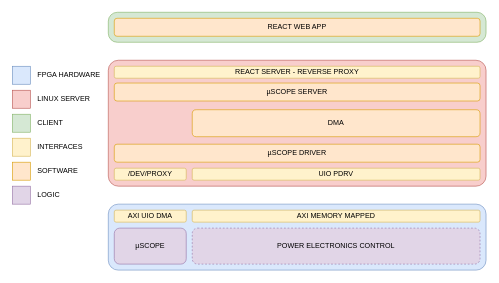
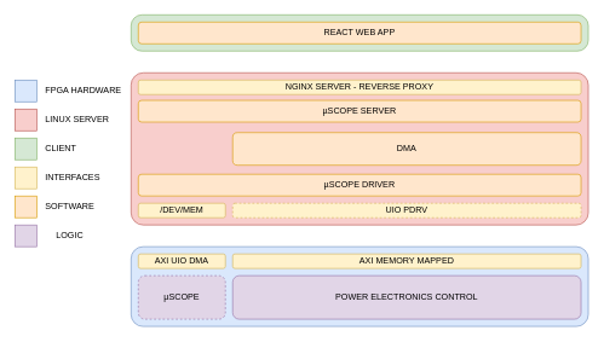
  <mxCell id="0" />
  <mxCell id="1" parent="0" />
  <mxCell id="2" value="" style="rounded=0;whiteSpace=wrap;html=1;fillColor=#e1d5e7;strokeColor=#9673a6;" vertex="1" parent="1"><mxGeometry x="20" y="310" width="30" height="30" as="geometry" /></mxCell>
- <mxCell id="3" value="LOGIC" style="text;html=1;strokeColor=none;fillColor=none;align=left;verticalAlign=middle;whiteSpace=wrap;rounded=0;" vertex="1" parent="1"><mxGeometry x="60" y="315" width="80" height="20" as="geometry" /></mxCell>
+ <mxCell id="3" value="LOGIC" style="text;html=1;strokeColor=none;fillColor=none;align=left;verticalAlign=middle;whiteSpace=wrap;rounded=0;" vertex="1" parent="1"><mxGeometry x="75" y="315" width="80" height="20" as="geometry" /></mxCell>
  <mxCell id="4" value="" style="group" vertex="1" connectable="0" parent="1"><mxGeometry x="20" y="110" width="150" height="30" as="geometry" /></mxCell>
  <mxCell id="5" value="" style="rounded=0;whiteSpace=wrap;html=1;fillColor=#dae8fc;strokeColor=#6c8ebf;" vertex="1" parent="4"><mxGeometry width="30" height="30" as="geometry" /></mxCell>
  <mxCell id="6" value="FPGA HARDWARE" style="text;html=1;strokeColor=none;fillColor=none;align=left;verticalAlign=middle;whiteSpace=wrap;rounded=0;" vertex="1" parent="4"><mxGeometry x="40" y="5" width="110" height="20" as="geometry" /></mxCell>
  <mxCell id="7" value="" style="group" vertex="1" connectable="0" parent="1"><mxGeometry x="20" y="150" width="130" height="30" as="geometry" /></mxCell>
  <mxCell id="8" value="" style="rounded=0;whiteSpace=wrap;html=1;fillColor=#f8cecc;strokeColor=#b85450;" vertex="1" parent="7"><mxGeometry width="30" height="30" as="geometry" /></mxCell>
  <mxCell id="9" value="LINUX SERVER" style="text;html=1;strokeColor=none;fillColor=none;align=left;verticalAlign=middle;whiteSpace=wrap;rounded=0;" vertex="1" parent="7"><mxGeometry x="40" y="5" width="90" height="20" as="geometry" /></mxCell>
  <mxCell id="10" value="" style="group" vertex="1" connectable="0" parent="1"><mxGeometry x="20" y="190" width="90" height="30" as="geometry" /></mxCell>
  <mxCell id="11" value="" style="rounded=0;whiteSpace=wrap;html=1;fillColor=#d5e8d4;strokeColor=#82b366;" vertex="1" parent="10"><mxGeometry width="30" height="30" as="geometry" /></mxCell>
  <mxCell id="12" value="CLIENT" style="text;html=1;strokeColor=none;fillColor=none;align=left;verticalAlign=middle;whiteSpace=wrap;rounded=0;" vertex="1" parent="10"><mxGeometry x="40" y="5" width="50" height="20" as="geometry" /></mxCell>
  <mxCell id="13" value="" style="group" vertex="1" connectable="0" parent="1"><mxGeometry x="20" y="230" width="120" height="30" as="geometry" /></mxCell>
  <mxCell id="14" value="" style="rounded=0;whiteSpace=wrap;html=1;fillColor=#fff2cc;strokeColor=#d6b656;" vertex="1" parent="13"><mxGeometry width="30" height="30" as="geometry" /></mxCell>
  <mxCell id="15" value="INTERFACES" style="text;html=1;strokeColor=none;fillColor=none;align=left;verticalAlign=middle;whiteSpace=wrap;rounded=0;" vertex="1" parent="13"><mxGeometry x="40" y="5" width="80" height="20" as="geometry" /></mxCell>
  <mxCell id="16" value="" style="group" vertex="1" connectable="0" parent="1"><mxGeometry x="20" y="270" width="120" height="30" as="geometry" /></mxCell>
  <mxCell id="17" value="" style="rounded=0;whiteSpace=wrap;html=1;fillColor=#ffe6cc;strokeColor=#d79b00;" vertex="1" parent="16"><mxGeometry width="30" height="30" as="geometry" /></mxCell>
  <mxCell id="18" value="SOFTWARE" style="text;html=1;strokeColor=none;fillColor=none;align=left;verticalAlign=middle;whiteSpace=wrap;rounded=0;" vertex="1" parent="16"><mxGeometry x="40" y="5" width="80" height="20" as="geometry" /></mxCell>
  <mxCell id="19" value="" style="group" vertex="1" connectable="0" parent="1"><mxGeometry x="180" y="340" width="630" height="110" as="geometry" /></mxCell>
  <mxCell id="20" value="" style="rounded=1;whiteSpace=wrap;html=1;fillColor=#dae8fc;strokeColor=#6c8ebf;align=center;verticalAlign=bottom;spacingLeft=0;spacingBottom=5;" vertex="1" parent="19"><mxGeometry width="630" height="110" as="geometry" /></mxCell>
- <mxCell id="21" value="µSCOPE" style="rounded=1;whiteSpace=wrap;html=1;fillColor=#e1d5e7;strokeColor=#9673a6;" vertex="1" parent="19"><mxGeometry x="10" y="40" width="120" height="60" as="geometry" /></mxCell>
- <mxCell id="22" value="POWER ELECTRONICS CONTROL" style="rounded=1;whiteSpace=wrap;html=1;fillColor=#e1d5e7;strokeColor=#9673a6;dashed=1;" vertex="1" parent="19"><mxGeometry x="140" y="40" width="480" height="60" as="geometry" /></mxCell>
+ <mxCell id="21" value="µSCOPE" style="rounded=1;whiteSpace=wrap;html=1;fillColor=#e1d5e7;strokeColor=#9673a6;dashed=1;" vertex="1" parent="19"><mxGeometry x="10" y="40" width="120" height="60" as="geometry" /></mxCell>
+ <mxCell id="22" value="POWER ELECTRONICS CONTROL" style="rounded=1;whiteSpace=wrap;html=1;fillColor=#e1d5e7;strokeColor=#9673a6;" vertex="1" parent="19"><mxGeometry x="140" y="40" width="480" height="60" as="geometry" /></mxCell>
  <mxCell id="23" value="AXI UIO DMA" style="rounded=1;whiteSpace=wrap;html=1;fillColor=#fff2cc;strokeColor=#d6b656;" vertex="1" parent="19"><mxGeometry x="10" y="10" width="120" height="20" as="geometry" /></mxCell>
  <mxCell id="24" value="AXI MEMORY MAPPED" style="rounded=1;whiteSpace=wrap;html=1;fillColor=#fff2cc;strokeColor=#d6b656;" vertex="1" parent="19"><mxGeometry x="140" y="10" width="480" height="20" as="geometry" /></mxCell>
  <mxCell id="25" value="" style="group" vertex="1" connectable="0" parent="1"><mxGeometry x="180" y="100" width="630" height="210" as="geometry" /></mxCell>
  <mxCell id="26" value="\" style="rounded=1;whiteSpace=wrap;html=1;fillColor=#f8cecc;strokeColor=#b85450;spacingLeft=0;spacingBottom=5;verticalAlign=bottom;arcSize=8;" vertex="1" parent="25"><mxGeometry width="630" height="210" as="geometry" /></mxCell>
- <mxCell id="27" value="UIO PDRV" style="rounded=1;whiteSpace=wrap;html=1;fillColor=#fff2cc;strokeColor=#d6b656;" vertex="1" parent="25"><mxGeometry x="140" y="180" width="480" height="20" as="geometry" /></mxCell>
- <mxCell id="28" value="/DEV/PROXY" style="rounded=1;whiteSpace=wrap;html=1;fillColor=#fff2cc;strokeColor=#d6b656;" vertex="1" parent="25"><mxGeometry x="10" y="180" width="120" height="20" as="geometry" /></mxCell>
+ <mxCell id="27" value="UIO PDRV" style="rounded=1;whiteSpace=wrap;html=1;fillColor=#fff2cc;strokeColor=#d6b656;dashed=1;" vertex="1" parent="25"><mxGeometry x="140" y="180" width="480" height="20" as="geometry" /></mxCell>
+ <mxCell id="28" value="/DEV/MEM" style="rounded=1;whiteSpace=wrap;html=1;fillColor=#fff2cc;strokeColor=#d6b656;" vertex="1" parent="25"><mxGeometry x="10" y="180" width="120" height="20" as="geometry" /></mxCell>
  <mxCell id="29" value="µSCOPE DRIVER" style="rounded=1;whiteSpace=wrap;html=1;fillColor=#ffe6cc;strokeColor=#d79b00;" vertex="1" parent="25"><mxGeometry x="10" y="140" width="610" height="30" as="geometry" /></mxCell>
  <mxCell id="30" value="DMA" style="rounded=1;whiteSpace=wrap;html=1;fillColor=#ffe6cc;strokeColor=#d79b00;strokeWidth=1;" vertex="1" parent="25"><mxGeometry x="140" y="82.5" width="480" height="45" as="geometry" /></mxCell>
- <mxCell id="31" value="REACT SERVER - REVERSE PROXY" style="rounded=1;whiteSpace=wrap;html=1;fillColor=#fff2cc;strokeColor=#d6b656;" vertex="1" parent="25"><mxGeometry x="10" y="10" width="610" height="20" as="geometry" /></mxCell>
+ <mxCell id="31" value="NGINX SERVER - REVERSE PROXY" style="rounded=1;whiteSpace=wrap;html=1;fillColor=#fff2cc;strokeColor=#d6b656;" vertex="1" parent="25"><mxGeometry x="10" y="10" width="610" height="20" as="geometry" /></mxCell>
  <mxCell id="32" value="µSCOPE SERVER" style="rounded=1;whiteSpace=wrap;html=1;fillColor=#ffe6cc;strokeColor=#d79b00;strokeWidth=1;" vertex="1" parent="25"><mxGeometry x="10" y="38" width="610" height="30" as="geometry" /></mxCell>
  <mxCell id="33" value="" style="group" vertex="1" connectable="0" parent="1"><mxGeometry x="180" y="20" width="630" height="50" as="geometry" /></mxCell>
  <mxCell id="34" value="" style="rounded=1;whiteSpace=wrap;html=1;fillColor=#d5e8d4;strokeColor=#82b366;spacingLeft=0;spacingBottom=5;verticalAlign=bottom;arcSize=30;" vertex="1" parent="33"><mxGeometry width="630" height="50" as="geometry" /></mxCell>
  <mxCell id="35" value="REACT WEB APP" style="rounded=1;whiteSpace=wrap;html=1;fillColor=#ffe6cc;strokeColor=#d79b00;strokeWidth=1;" vertex="1" parent="33"><mxGeometry x="10" y="10" width="610" height="30" as="geometry" /></mxCell>
